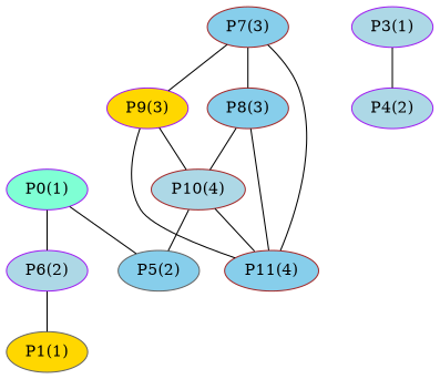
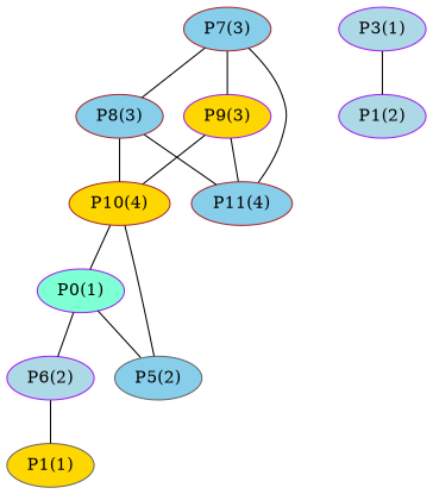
  graph {
    node [color=purple fillcolor=skyblue style=filled]
    "P0(1)" [fillcolor=aquamarine]
    "P6(2)" [fillcolor=lightblue]
    "P5(2)" [color=gray40]
    "P1(1)" [color=gray40 fillcolor=gold]
    "P7(3)" [color=brown]
    "P9(3)" [fillcolor=gold]
    "P8(3)" [color=brown]
    "P11(4)" [color=brown]
-   "P10(4)" [color=brown fillcolor=lightblue]
-   "P4(2)" [fillcolor=lightblue]
+   "P10(4)" [color=brown fillcolor=gold]
+   "P4(2)" [fillcolor=lightblue label="P1(2)"]
    "P3(1)" [fillcolor=lightblue]
    "P0(1)" -- "P6(2)"
    "P0(1)" -- "P5(2)"
    "P6(2)" -- "P1(1)"
    "P7(3)" -- "P9(3)"
    "P7(3)" -- "P8(3)"
    "P7(3)" -- "P11(4)"
    "P9(3)" -- "P11(4)"
    "P9(3)" -- "P10(4)"
    "P8(3)" -- "P11(4)"
    "P8(3)" -- "P10(4)"
    "P10(4)" -- "P5(2)"
-   "P10(4)" -- "P11(4)"
+   "P10(4)" -- "P0(1)"
    "P3(1)" -- "P4(2)"
  }
